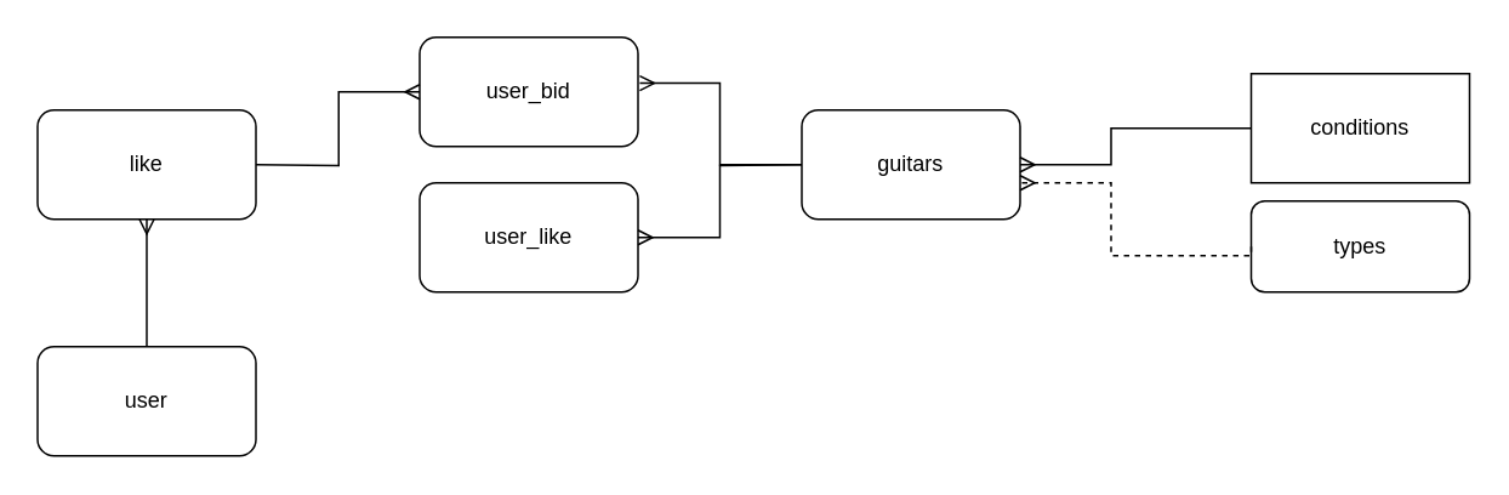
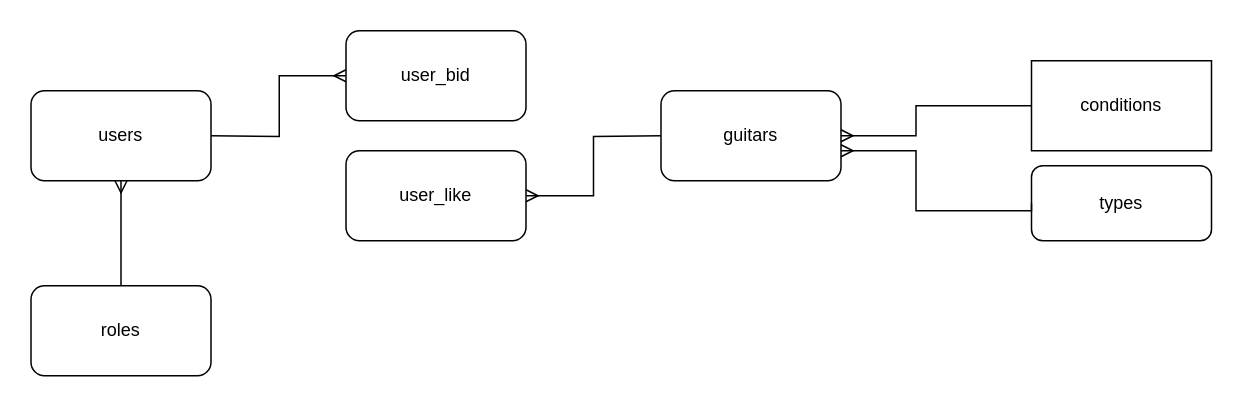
  <mxCell id="0" />
  <mxCell id="1" parent="0" />
- <mxCell id="2" value="like" style="rounded=1;whiteSpace=wrap;html=1;" vertex="1" parent="1"><mxGeometry x="20" y="60" width="120" height="60" as="geometry" /></mxCell>
+ <mxCell id="2" value="users" style="rounded=1;whiteSpace=wrap;html=1;" vertex="1" parent="1"><mxGeometry x="20" y="60" width="120" height="60" as="geometry" /></mxCell>
  <mxCell id="3" value="user_bid" style="rounded=1;whiteSpace=wrap;html=1;" vertex="1" parent="1"><mxGeometry x="230" y="20" width="120" height="60" as="geometry" /></mxCell>
  <mxCell id="4" value="guitars" style="rounded=1;whiteSpace=wrap;html=1;" vertex="1" parent="1"><mxGeometry x="440" y="60" width="120" height="60" as="geometry" /></mxCell>
  <mxCell id="5" value="conditions" style="whiteSpace=wrap;html=1;rounded=0;" vertex="1" parent="1"><mxGeometry x="687" y="40" width="120" height="60" as="geometry" /></mxCell>
  <mxCell id="6" value="types" style="rounded=1;whiteSpace=wrap;html=1;" vertex="1" parent="1"><mxGeometry x="687" y="110" width="120" height="50" as="geometry" /></mxCell>
- <mxCell id="7" value="user" style="rounded=1;whiteSpace=wrap;html=1;" vertex="1" parent="1"><mxGeometry x="20" y="190" width="120" height="60" as="geometry" /></mxCell>
+ <mxCell id="7" value="roles" style="rounded=1;whiteSpace=wrap;html=1;" vertex="1" parent="1"><mxGeometry x="20" y="190" width="120" height="60" as="geometry" /></mxCell>
  <mxCell id="8" value="user_like" style="rounded=1;whiteSpace=wrap;html=1;" vertex="1" parent="1"><mxGeometry x="230" y="100" width="120" height="60" as="geometry" /></mxCell>
  <mxCell id="9" value="" style="edgeStyle=orthogonalEdgeStyle;fontSize=12;html=1;endArrow=ERmany;rounded=0;exitX=0;exitY=0.5;exitDx=0;exitDy=0;entryX=1;entryY=0.5;entryDx=0;entryDy=0;" edge="1" parent="1" source="5" target="4"><mxGeometry width="100" height="100" relative="1" as="geometry"><mxPoint x="380" y="250" as="sourcePoint" /><mxPoint x="640" y="90" as="targetPoint" /><Array as="points"><mxPoint x="610" y="70" /><mxPoint x="610" y="90" /></Array></mxGeometry></mxCell>
  <mxCell id="10" value="" style="edgeStyle=orthogonalEdgeStyle;fontSize=12;html=1;endArrow=ERmany;rounded=0;entryX=0;entryY=0.5;entryDx=0;entryDy=0;" edge="1" parent="1" target="3"><mxGeometry width="100" height="100" relative="1" as="geometry"><mxPoint x="140" y="90" as="sourcePoint" /><mxPoint x="240" y="-10" as="targetPoint" /></mxGeometry></mxCell>
  <mxCell id="11" value="" style="edgeStyle=orthogonalEdgeStyle;fontSize=12;html=1;endArrow=ERmany;rounded=0;entryX=0.5;entryY=1;entryDx=0;entryDy=0;exitX=0.5;exitY=0;exitDx=0;exitDy=0;" edge="1" parent="1" source="7" target="2"><mxGeometry width="100" height="100" relative="1" as="geometry"><mxPoint x="150" y="100" as="sourcePoint" /><mxPoint x="240" y="140" as="targetPoint" /></mxGeometry></mxCell>
- <mxCell id="12" value="" style="edgeStyle=orthogonalEdgeStyle;fontSize=12;html=1;endArrow=ERmany;rounded=0;entryX=1.008;entryY=0.42;entryDx=0;entryDy=0;entryPerimeter=0;exitX=0;exitY=0.5;exitDx=0;exitDy=0;" edge="1" parent="1" source="4" target="3"><mxGeometry width="100" height="100" relative="1" as="geometry"><mxPoint x="350" y="89.98" as="sourcePoint" /><mxPoint x="440" y="49.98" as="targetPoint" /></mxGeometry></mxCell>
  <mxCell id="13" value="" style="edgeStyle=orthogonalEdgeStyle;fontSize=12;html=1;endArrow=ERmany;rounded=0;entryX=1;entryY=0.5;entryDx=0;entryDy=0;" edge="1" parent="1" target="8"><mxGeometry width="100" height="100" relative="1" as="geometry"><mxPoint x="440" y="90" as="sourcePoint" /><mxPoint x="361" y="55" as="targetPoint" /></mxGeometry></mxCell>
- <mxCell id="14" value="" style="edgeStyle=orthogonalEdgeStyle;fontSize=12;html=1;endArrow=ERmany;rounded=0;entryX=1;entryY=0.667;entryDx=0;entryDy=0;entryPerimeter=0;exitX=0;exitY=0.5;exitDx=0;exitDy=0;dashed=1;" edge="1" parent="1" source="6" target="4"><mxGeometry width="100" height="100" relative="1" as="geometry"><mxPoint x="687" y="135" as="sourcePoint" /><mxPoint x="598" y="90" as="targetPoint" /><Array as="points"><mxPoint x="610" y="140" /><mxPoint x="610" y="100" /></Array></mxGeometry></mxCell>
+ <mxCell id="14" value="" style="edgeStyle=orthogonalEdgeStyle;fontSize=12;html=1;endArrow=ERmany;rounded=0;entryX=1;entryY=0.667;entryDx=0;entryDy=0;entryPerimeter=0;exitX=0;exitY=0.5;exitDx=0;exitDy=0;" edge="1" parent="1" source="6" target="4"><mxGeometry width="100" height="100" relative="1" as="geometry"><mxPoint x="687" y="135" as="sourcePoint" /><mxPoint x="598" y="90" as="targetPoint" /><Array as="points"><mxPoint x="610" y="140" /><mxPoint x="610" y="100" /></Array></mxGeometry></mxCell>
